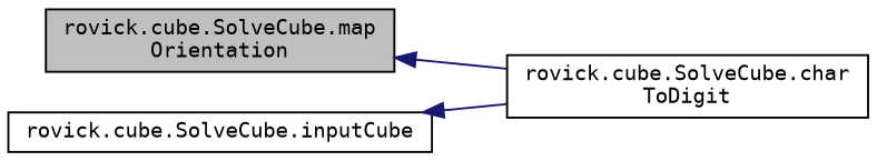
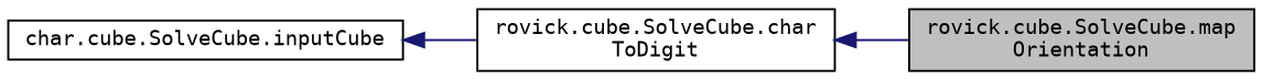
  digraph {
    fontname="DejaVu Sans Mono"
    rankdir=LR
    node [color=black fillcolor=white fontname="DejaVu Sans Mono" fontsize=10 shape=record style=filled]
    edge [color=midnightblue dir=back fontname="DejaVu Sans Mono" fontsize=10 labelfontname=Helvetica labelfontsize=10 style=solid]
    n1 [fillcolor=grey75 fontcolor=black height=0.2 label="rovick.cube.SolveCube.map\lOrientation" width=0.4]
    n2 [height=0.2 label="rovick.cube.SolveCube.char\lToDigit" width=0.4]
-   n3 [height=0.2 label="rovick.cube.SolveCube.inputCube" width=0.4]
-   n1 -> n2
+   n3 [height=0.2 label="char.cube.SolveCube.inputCube" width=0.4]
+   n2 -> n1
    n3 -> n2
  }
